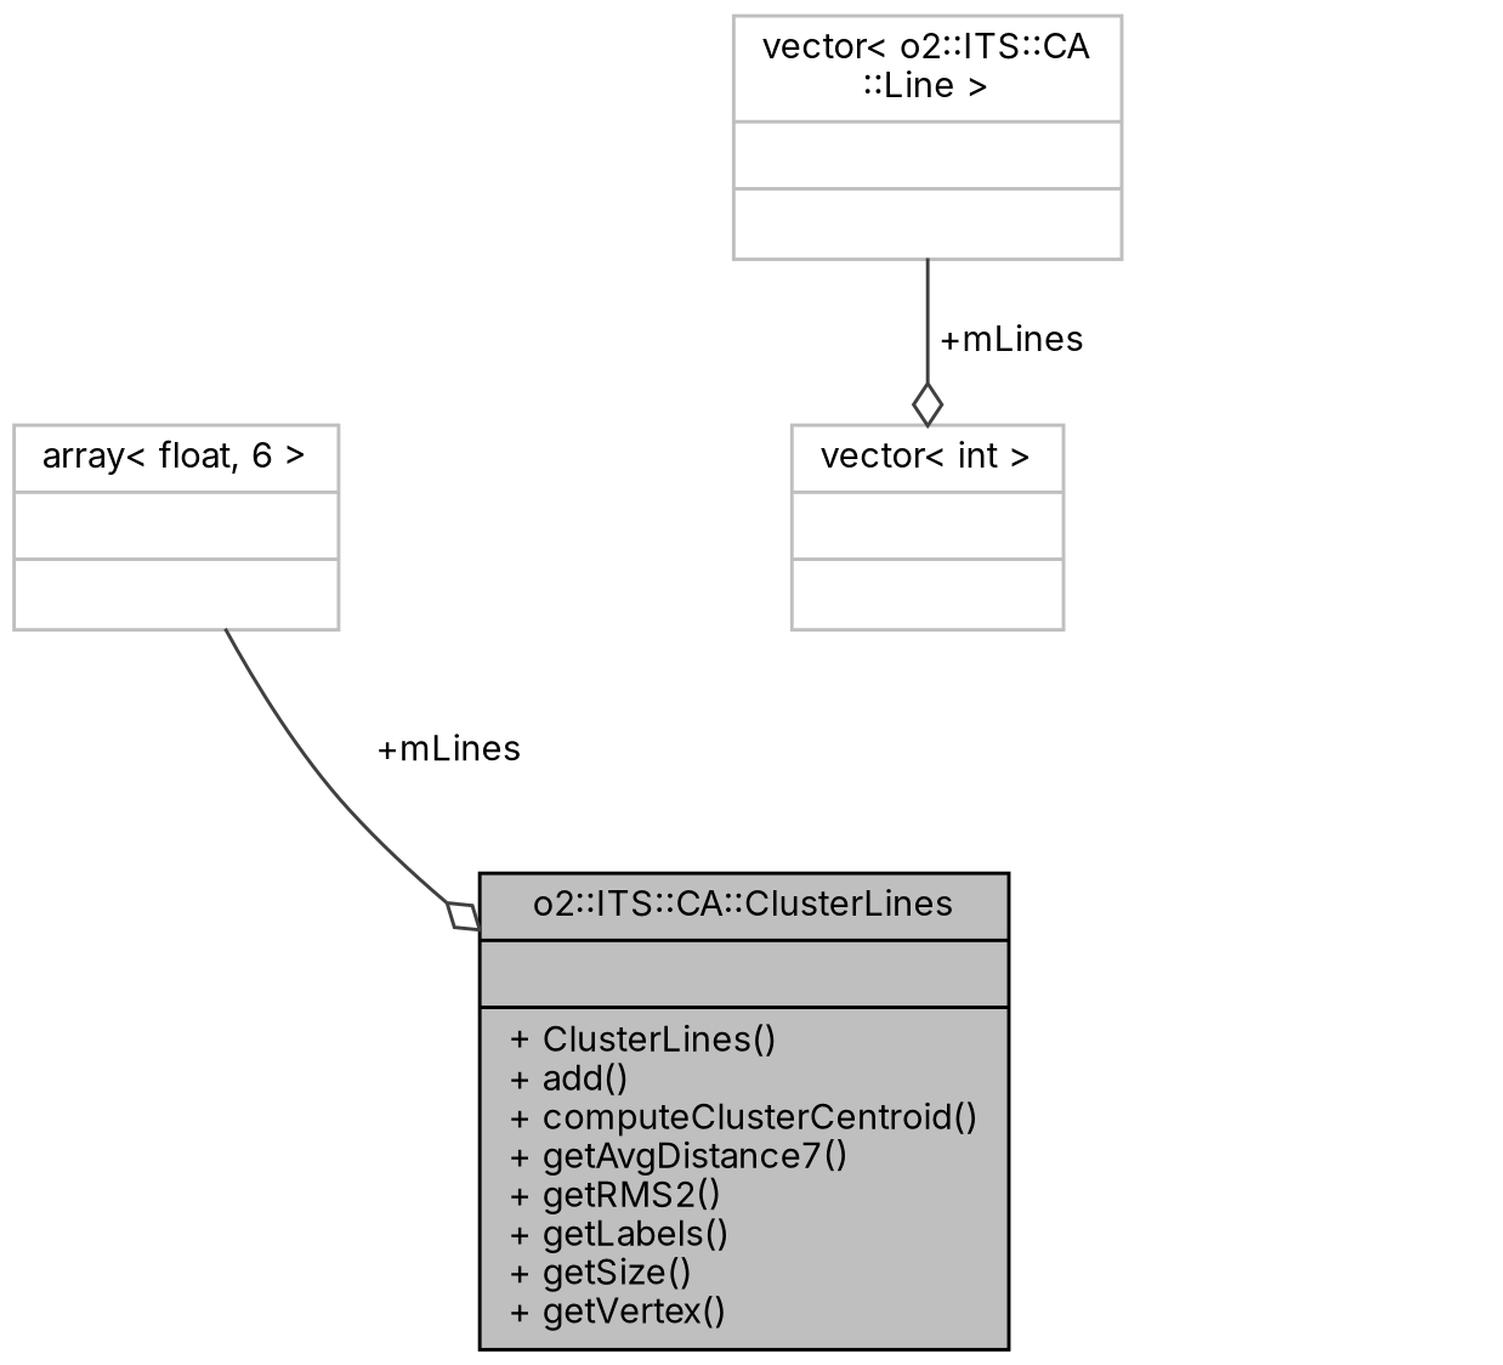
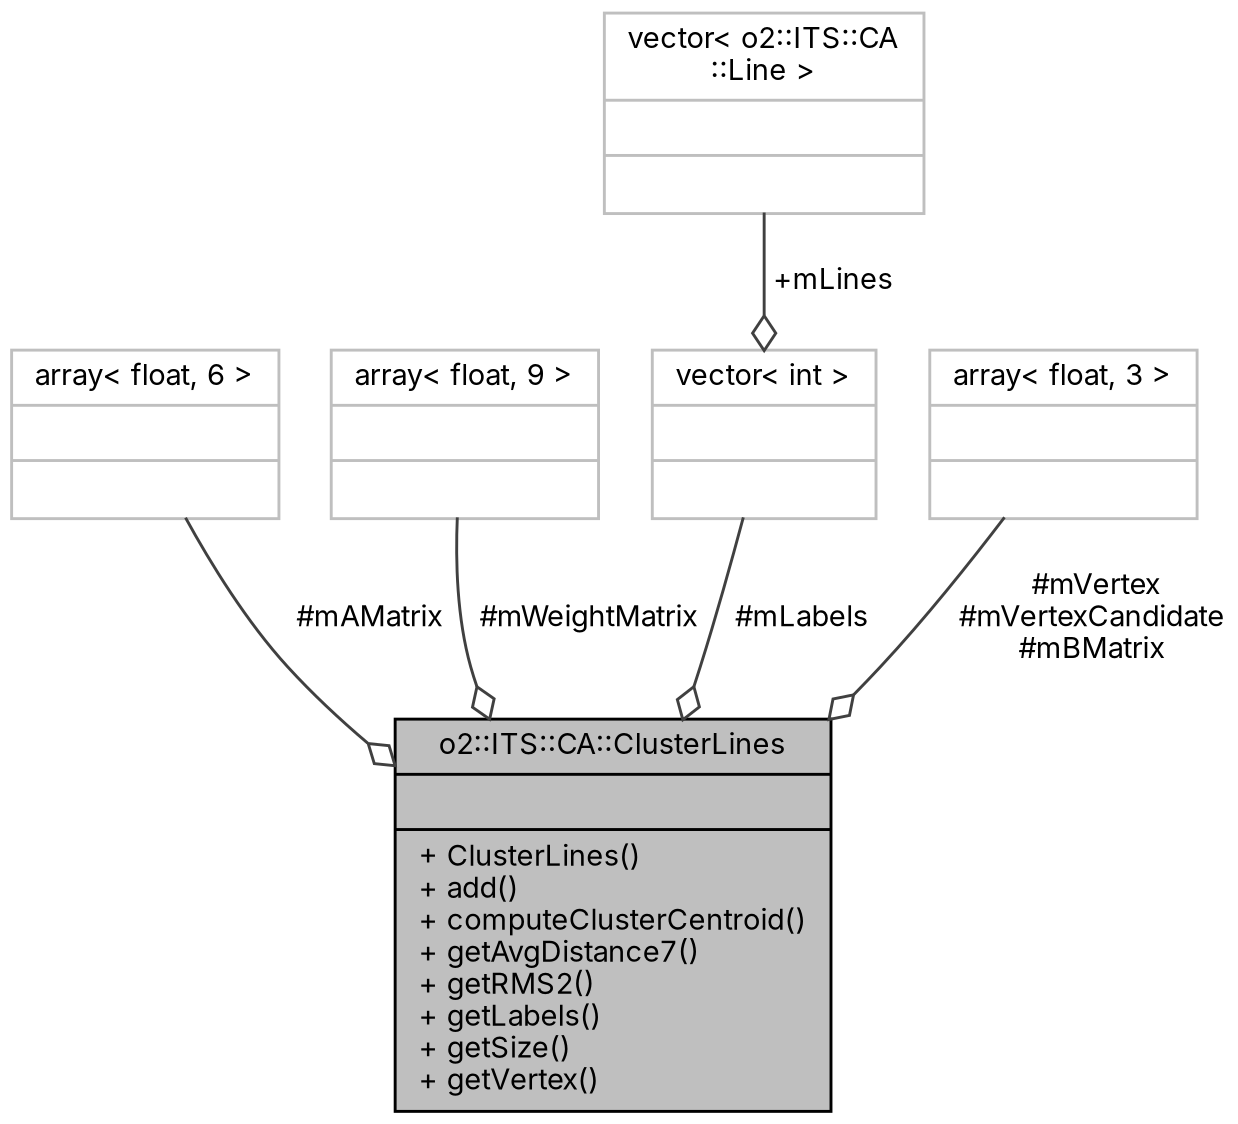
  digraph {
    fontname=Inter
    node [color=grey75 fontname=Inter fontsize=10 shape=record]
    edge [arrowhead=odiamond color=grey25 fontname=Inter fontsize=10 labelfontname=Helvetica labelfontsize=10 style=solid]
    n1 [color=black fillcolor=grey75 fontcolor=black height=0.2 label="{o2::ITS::CA::ClusterLines\n||+ ClusterLines()\l+ add()\l+ computeClusterCentroid()\l+ getAvgDistance7()\l+ getRMS2()\l+ getLabels()\l+ getSize()\l+ getVertex()\l}" style=filled width=0.4]
    n2 [height=0.2 label="{array\< float, 6 \>\n||}" width=0.4]
+   n3 [height=0.2 label="{array\< float, 9 \>\n||}" width=0.4]
    n4 [height=0.2 label="{vector\< int \>\n||}" width=0.4]
    n5 [height=0.2 label="{vector\< o2::ITS::CA\l::Line \>\n||}" width=0.4]
-   n2 -> n1 [label=" +mLines"]
+   n6 [height=0.2 label="{array\< float, 3 \>\n||}" width=0.4]
+   n2 -> n1 [label=" #mAMatrix"]
+   n3 -> n1 [label=" #mWeightMatrix"]
+   n4 -> n1 [label=" #mLabels"]
    n5 -> n4 [label=" +mLines"]
+   n6 -> n1 [label=" #mVertex\n#mVertexCandidate\n#mBMatrix"]
  }
